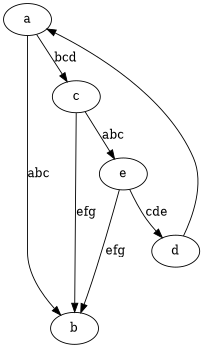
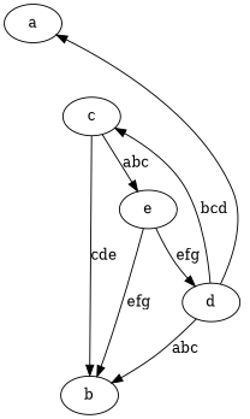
  digraph {
    edge [weight=7]
    a
    b
    c
    e
    d
-   a -> b [label=abc weight=4]
-   a -> c [label=bcd weight=3]
-   c -> b [label=efg weight=8]
+   d -> b [label=abc weight=4]
+   d -> c [label=bcd weight=3]
+   c -> b [label=cde weight=8]
    c -> e [label=abc]
    e -> b [label=efg]
-   e -> d [label=cde weight=2]
+   e -> d [label=efg weight=2]
    d -> a [weight=0.1]
  }
